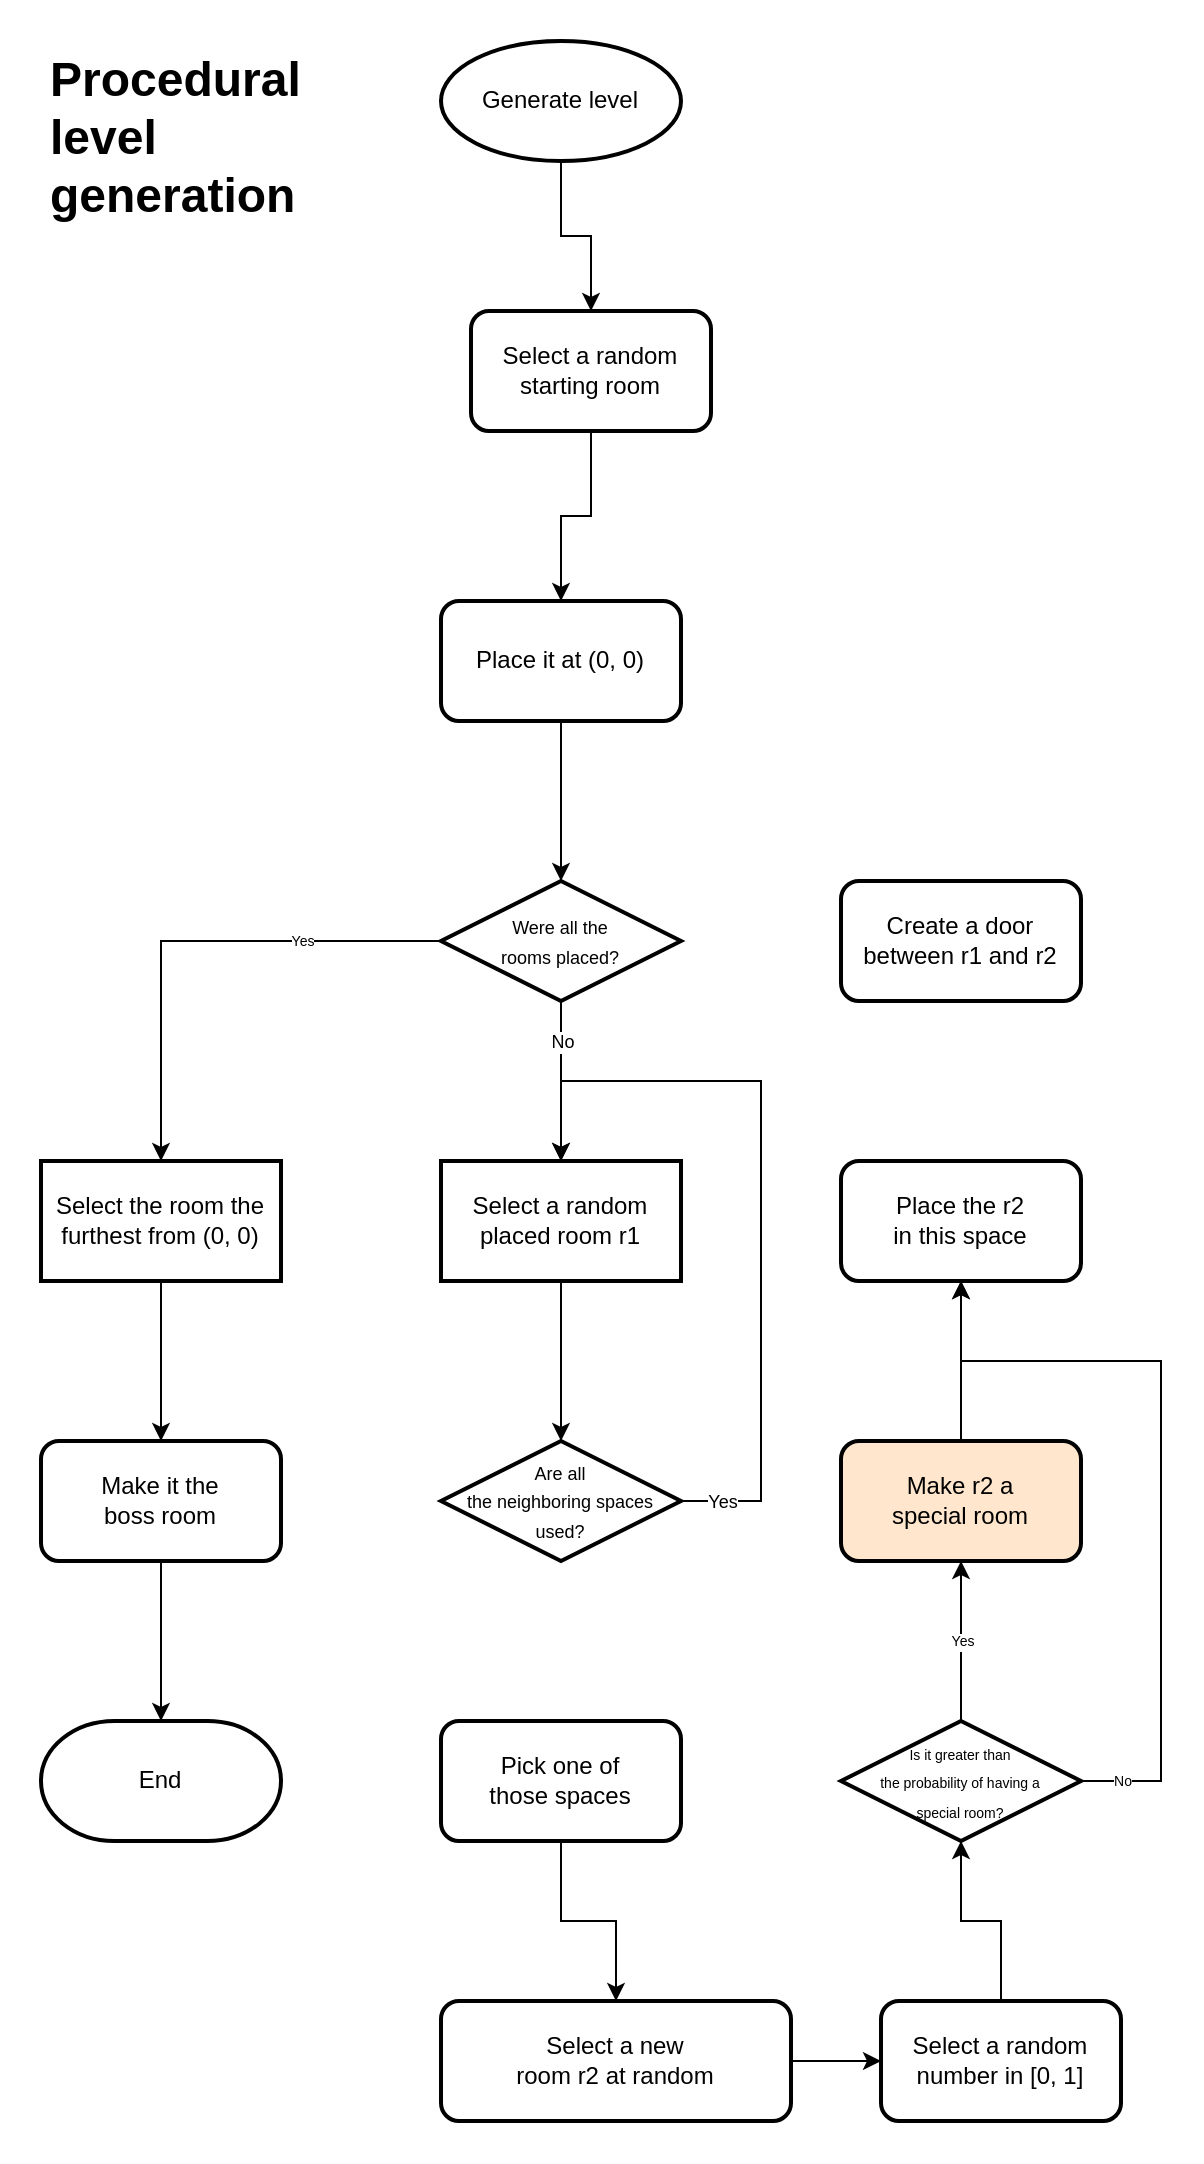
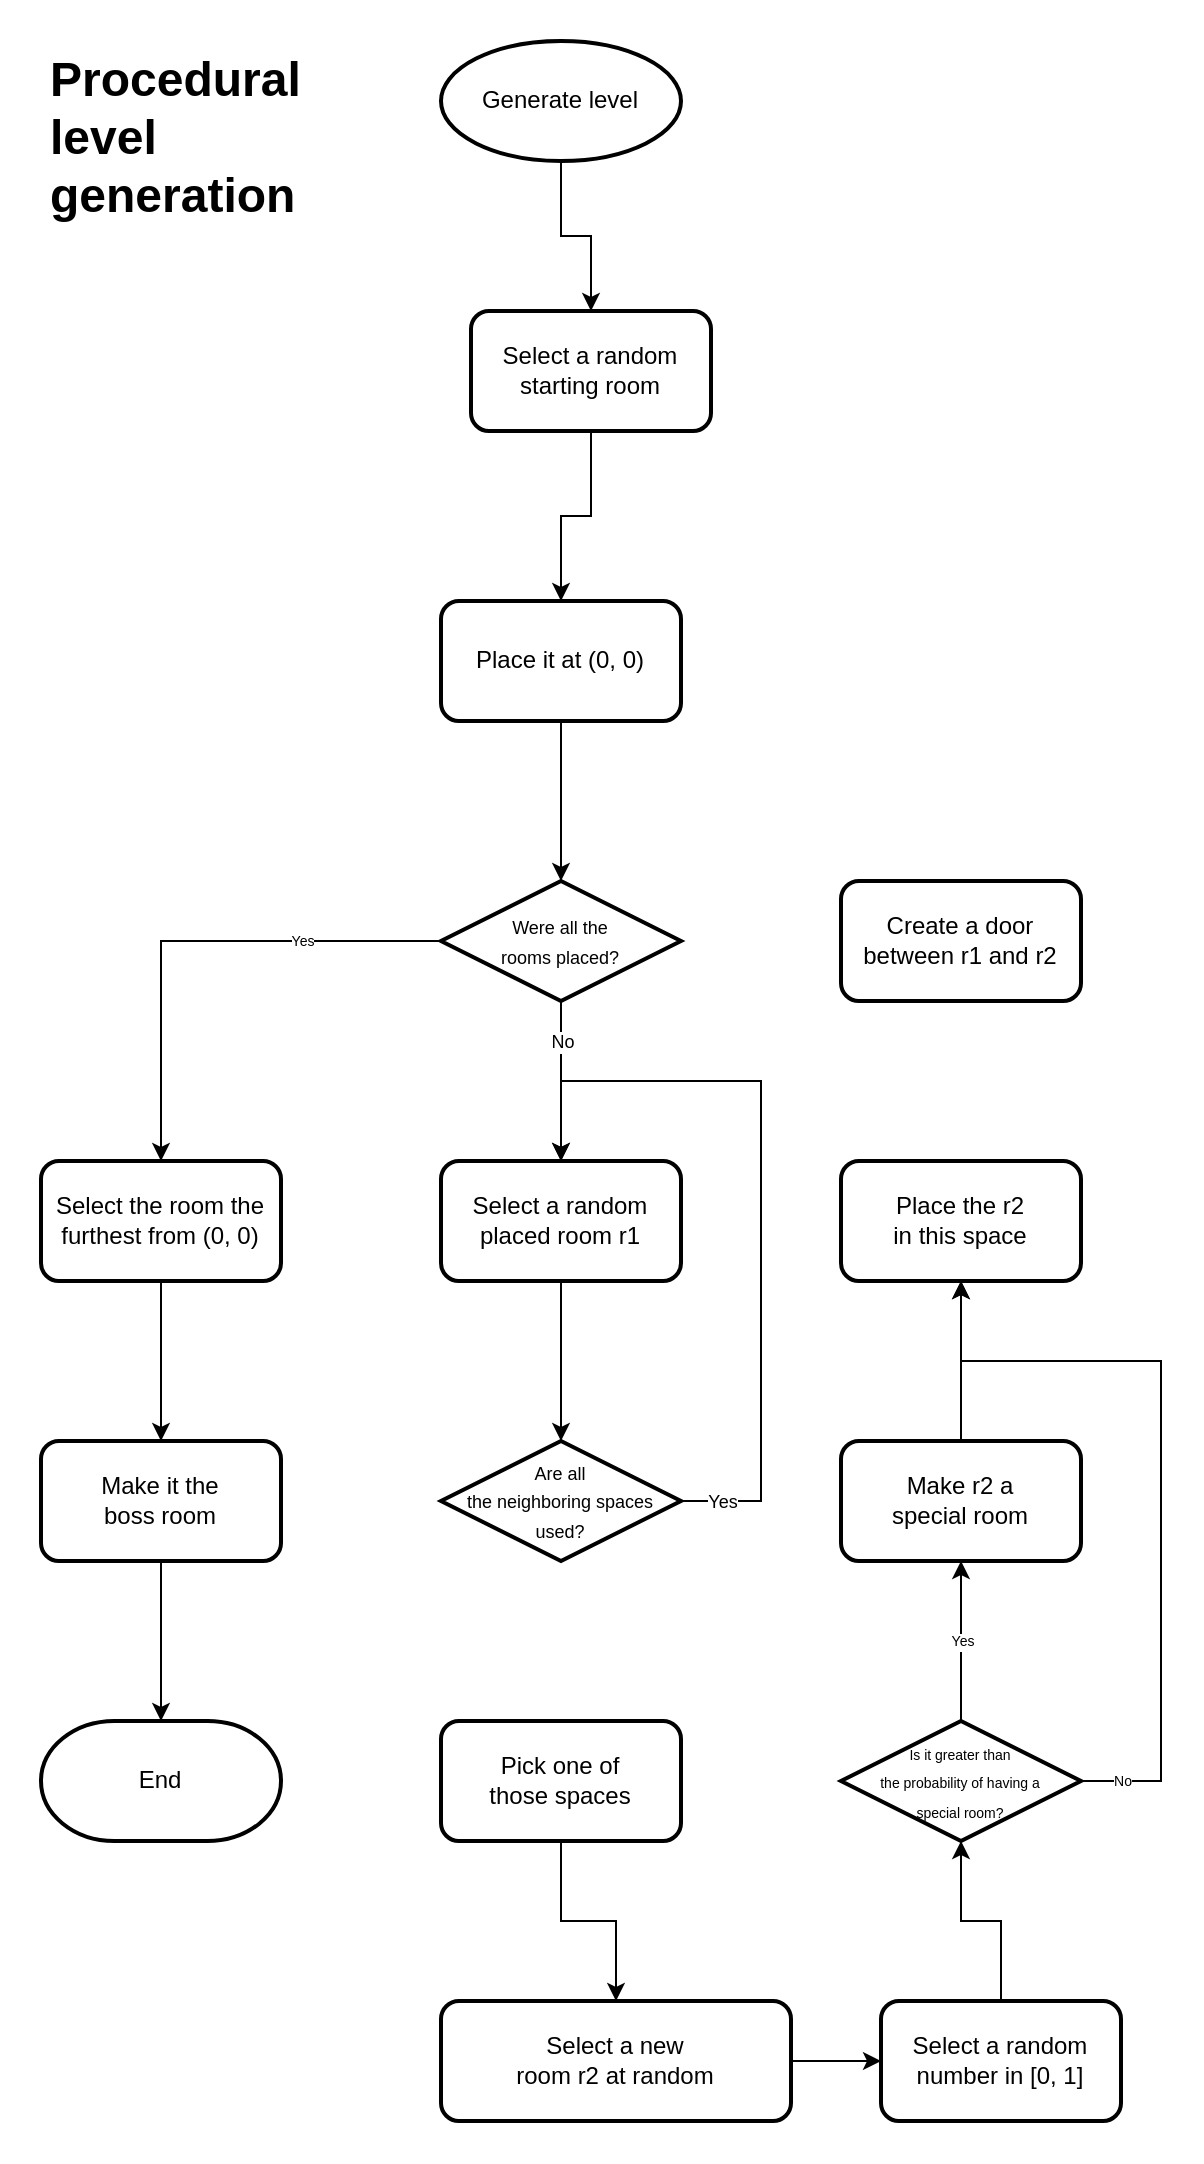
  <mxCell id="0" />
  <mxCell id="1" parent="0" />
  <mxCell id="2" value="" style="edgeStyle=orthogonalEdgeStyle;rounded=0;orthogonalLoop=1;jettySize=auto;html=1;" edge="1" parent="1" source="3" target="5"><mxGeometry relative="1" as="geometry" /></mxCell>
  <mxCell id="3" value="Generate level" style="strokeWidth=2;html=1;shape=mxgraph.flowchart.start_1;whiteSpace=wrap;shadow=0;" vertex="1" parent="1"><mxGeometry x="220" y="20" width="120" height="60" as="geometry" /></mxCell>
  <mxCell id="4" value="" style="edgeStyle=orthogonalEdgeStyle;rounded=0;orthogonalLoop=1;jettySize=auto;html=1;" edge="1" parent="1" source="5" target="7"><mxGeometry relative="1" as="geometry" /></mxCell>
  <mxCell id="5" value="Select a random starting room" style="rounded=1;whiteSpace=wrap;html=1;strokeWidth=2;shadow=0;" vertex="1" parent="1"><mxGeometry x="235" y="155" width="120" height="60" as="geometry" /></mxCell>
  <mxCell id="6" value="" style="edgeStyle=orthogonalEdgeStyle;rounded=0;orthogonalLoop=1;jettySize=auto;html=1;" edge="1" parent="1" source="7" target="12"><mxGeometry relative="1" as="geometry" /></mxCell>
  <mxCell id="7" value="Place it at (0, 0)" style="rounded=1;whiteSpace=wrap;html=1;strokeWidth=2;shadow=0;" vertex="1" parent="1"><mxGeometry x="220" y="300" width="120" height="60" as="geometry" /></mxCell>
  <mxCell id="8" value="" style="edgeStyle=orthogonalEdgeStyle;rounded=0;orthogonalLoop=1;jettySize=auto;html=1;fontSize=10;" edge="1" parent="1" source="12" target="14"><mxGeometry relative="1" as="geometry" /></mxCell>
  <mxCell id="9" value="No" style="edgeLabel;html=1;align=center;verticalAlign=middle;resizable=0;points=[];fontSize=9;" vertex="1" connectable="0" parent="8"><mxGeometry x="-0.613" relative="1" as="geometry"><mxPoint y="5" as="offset" /></mxGeometry></mxCell>
  <mxCell id="10" style="edgeStyle=orthogonalEdgeStyle;rounded=0;orthogonalLoop=1;jettySize=auto;html=1;exitX=0;exitY=0.5;exitDx=0;exitDy=0;entryX=0.5;entryY=0;entryDx=0;entryDy=0;fontSize=7;" edge="1" parent="1" source="12" target="34"><mxGeometry relative="1" as="geometry" /></mxCell>
  <mxCell id="11" value="Yes&lt;br&gt;" style="edgeLabel;html=1;align=center;verticalAlign=middle;resizable=0;points=[];fontSize=7;" vertex="1" connectable="0" parent="10"><mxGeometry x="-0.496" y="-1" relative="1" as="geometry"><mxPoint x="-7" y="1" as="offset" /></mxGeometry></mxCell>
  <mxCell id="12" value="&lt;font style=&quot;font-size: 9px;&quot;&gt;Were all the&lt;br&gt;rooms placed?&lt;/font&gt;" style="rhombus;whiteSpace=wrap;html=1;rounded=0;strokeWidth=2;shadow=0;" vertex="1" parent="1"><mxGeometry x="220" y="440" width="120" height="60" as="geometry" /></mxCell>
  <mxCell id="13" value="" style="edgeStyle=orthogonalEdgeStyle;rounded=0;orthogonalLoop=1;jettySize=auto;html=1;fontSize=10;" edge="1" parent="1" source="14" target="17"><mxGeometry relative="1" as="geometry" /></mxCell>
- <mxCell id="14" value="Select a random placed room r1" style="whiteSpace=wrap;html=1;strokeWidth=2;shadow=0;rounded=0;" vertex="1" parent="1"><mxGeometry x="220" y="580" width="120" height="60" as="geometry" /></mxCell>
+ <mxCell id="14" value="Select a random placed room r1" style="whiteSpace=wrap;html=1;rounded=1;strokeWidth=2;shadow=0;" vertex="1" parent="1"><mxGeometry x="220" y="580" width="120" height="60" as="geometry" /></mxCell>
  <mxCell id="15" style="edgeStyle=orthogonalEdgeStyle;rounded=0;orthogonalLoop=1;jettySize=auto;html=1;exitX=1;exitY=0.5;exitDx=0;exitDy=0;entryX=0.5;entryY=0;entryDx=0;entryDy=0;fontSize=9;" edge="1" parent="1" source="17" target="14"><mxGeometry relative="1" as="geometry"><Array as="points"><mxPoint x="380" y="750" /><mxPoint x="380" y="540" /><mxPoint x="280" y="540" /></Array></mxGeometry></mxCell>
  <mxCell id="16" value="Yes" style="edgeLabel;html=1;align=center;verticalAlign=middle;resizable=0;points=[];fontSize=9;" vertex="1" connectable="0" parent="15"><mxGeometry x="-0.863" y="-1" relative="1" as="geometry"><mxPoint x="-7" y="-1" as="offset" /></mxGeometry></mxCell>
  <mxCell id="17" value="&lt;font style=&quot;font-size: 9px;&quot;&gt;Are all&lt;br&gt;the neighboring spaces&lt;br&gt;used?&lt;/font&gt;" style="rhombus;whiteSpace=wrap;html=1;rounded=0;strokeWidth=2;shadow=0;" vertex="1" parent="1"><mxGeometry x="220" y="720" width="120" height="60" as="geometry" /></mxCell>
  <mxCell id="18" value="" style="edgeStyle=orthogonalEdgeStyle;rounded=0;orthogonalLoop=1;jettySize=auto;html=1;fontSize=9;" edge="1" parent="1" source="19" target="21"><mxGeometry relative="1" as="geometry" /></mxCell>
  <mxCell id="19" value="Pick one of&lt;br&gt;those spaces" style="whiteSpace=wrap;html=1;rounded=1;strokeWidth=2;shadow=0;" vertex="1" parent="1"><mxGeometry x="220" y="860" width="120" height="60" as="geometry" /></mxCell>
  <mxCell id="20" value="" style="edgeStyle=orthogonalEdgeStyle;rounded=0;orthogonalLoop=1;jettySize=auto;html=1;fontSize=9;" edge="1" parent="1" source="21" target="23"><mxGeometry relative="1" as="geometry" /></mxCell>
  <mxCell id="21" value="Select a new&lt;br&gt;room r2 at random" style="whiteSpace=wrap;html=1;rounded=1;strokeWidth=2;shadow=0;" vertex="1" parent="1"><mxGeometry x="220" y="1000" width="175" height="60" as="geometry" /></mxCell>
  <mxCell id="22" value="" style="edgeStyle=orthogonalEdgeStyle;rounded=0;orthogonalLoop=1;jettySize=auto;html=1;fontSize=12;" edge="1" parent="1" source="23" target="28"><mxGeometry relative="1" as="geometry" /></mxCell>
  <mxCell id="23" value="&lt;font style=&quot;font-size: 12px;&quot;&gt;Select a random&lt;br style=&quot;&quot;&gt;number in [0, 1]&lt;/font&gt;" style="whiteSpace=wrap;html=1;rounded=1;strokeWidth=2;shadow=0;" vertex="1" parent="1"><mxGeometry x="440" y="1000" width="120" height="60" as="geometry" /></mxCell>
  <mxCell id="24" value="" style="edgeStyle=orthogonalEdgeStyle;rounded=0;orthogonalLoop=1;jettySize=auto;html=1;fontSize=7;" edge="1" parent="1" source="28" target="30"><mxGeometry relative="1" as="geometry" /></mxCell>
  <mxCell id="25" value="Yes" style="edgeLabel;html=1;align=center;verticalAlign=middle;resizable=0;points=[];fontSize=7;" vertex="1" connectable="0" parent="24"><mxGeometry x="-0.537" y="3" relative="1" as="geometry"><mxPoint x="3" y="-21" as="offset" /></mxGeometry></mxCell>
  <mxCell id="26" style="edgeStyle=orthogonalEdgeStyle;rounded=0;orthogonalLoop=1;jettySize=auto;html=1;exitX=1;exitY=0.5;exitDx=0;exitDy=0;entryX=0.5;entryY=1;entryDx=0;entryDy=0;fontSize=7;" edge="1" parent="1" source="28" target="31"><mxGeometry relative="1" as="geometry"><Array as="points"><mxPoint x="580" y="890" /><mxPoint x="580" y="680" /><mxPoint x="480" y="680" /></Array></mxGeometry></mxCell>
  <mxCell id="27" value="No" style="edgeLabel;html=1;align=center;verticalAlign=middle;resizable=0;points=[];fontSize=7;" vertex="1" connectable="0" parent="26"><mxGeometry x="-0.887" y="-1" relative="1" as="geometry"><mxPoint x="-2" y="-1" as="offset" /></mxGeometry></mxCell>
  <mxCell id="28" value="&lt;font style=&quot;font-size: 7px;&quot;&gt;Is it greater than&lt;br&gt;the probability of having a&lt;br&gt;special room?&lt;/font&gt;" style="rhombus;whiteSpace=wrap;html=1;rounded=0;strokeWidth=2;shadow=0;" vertex="1" parent="1"><mxGeometry x="420" y="860" width="120" height="60" as="geometry" /></mxCell>
  <mxCell id="29" value="" style="edgeStyle=orthogonalEdgeStyle;rounded=0;orthogonalLoop=1;jettySize=auto;html=1;fontSize=7;" edge="1" parent="1" source="30" target="31"><mxGeometry relative="1" as="geometry" /></mxCell>
- <mxCell id="30" value="Make r2 a&lt;br&gt;special room" style="whiteSpace=wrap;html=1;rounded=1;strokeWidth=2;shadow=0;fillColor=#ffe6cc;" vertex="1" parent="1"><mxGeometry x="420" y="720" width="120" height="60" as="geometry" /></mxCell>
+ <mxCell id="30" value="Make r2 a&lt;br&gt;special room" style="whiteSpace=wrap;html=1;rounded=1;strokeWidth=2;shadow=0;" vertex="1" parent="1"><mxGeometry x="420" y="720" width="120" height="60" as="geometry" /></mxCell>
  <mxCell id="31" value="Place the r2&lt;br&gt;in this space" style="whiteSpace=wrap;html=1;rounded=1;strokeWidth=2;shadow=0;" vertex="1" parent="1"><mxGeometry x="420" y="580" width="120" height="60" as="geometry" /></mxCell>
  <mxCell id="32" value="Create a door between r1 and r2" style="whiteSpace=wrap;html=1;rounded=1;strokeWidth=2;shadow=0;" vertex="1" parent="1"><mxGeometry x="420" y="440" width="120" height="60" as="geometry" /></mxCell>
  <mxCell id="33" value="" style="edgeStyle=orthogonalEdgeStyle;rounded=0;orthogonalLoop=1;jettySize=auto;html=1;fontSize=7;" edge="1" parent="1" source="34" target="36"><mxGeometry relative="1" as="geometry" /></mxCell>
- <mxCell id="34" value="Select the room the furthest from (0, 0)" style="whiteSpace=wrap;html=1;strokeWidth=2;shadow=0;rounded=0;" vertex="1" parent="1"><mxGeometry x="20" y="580" width="120" height="60" as="geometry" /></mxCell>
+ <mxCell id="34" value="Select the room the furthest from (0, 0)" style="whiteSpace=wrap;html=1;rounded=1;strokeWidth=2;shadow=0;" vertex="1" parent="1"><mxGeometry x="20" y="580" width="120" height="60" as="geometry" /></mxCell>
  <mxCell id="35" value="" style="edgeStyle=orthogonalEdgeStyle;rounded=0;orthogonalLoop=1;jettySize=auto;html=1;fontSize=7;" edge="1" parent="1" source="36"><mxGeometry relative="1" as="geometry"><mxPoint x="80" y="860" as="targetPoint" /></mxGeometry></mxCell>
  <mxCell id="36" value="Make it the&lt;br&gt;boss room" style="whiteSpace=wrap;html=1;rounded=1;strokeWidth=2;shadow=0;" vertex="1" parent="1"><mxGeometry x="20" y="720" width="120" height="60" as="geometry" /></mxCell>
  <mxCell id="37" value="&lt;font style=&quot;font-size: 12px;&quot;&gt;End&lt;/font&gt;" style="strokeWidth=2;html=1;shape=mxgraph.flowchart.terminator;whiteSpace=wrap;rounded=0;shadow=0;fontSize=7;" vertex="1" parent="1"><mxGeometry x="20" y="860" width="120" height="60" as="geometry" /></mxCell>
  <mxCell id="38" value="&lt;h1&gt;Procedural level generation&lt;/h1&gt;" style="text;html=1;strokeColor=none;fillColor=none;spacing=5;spacingTop=-20;whiteSpace=wrap;overflow=hidden;rounded=0;shadow=0;strokeWidth=2;fontSize=12;" vertex="1" parent="1"><mxGeometry x="20" y="20" width="140" height="100" as="geometry" /></mxCell>
